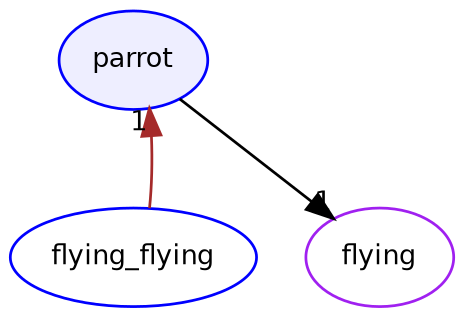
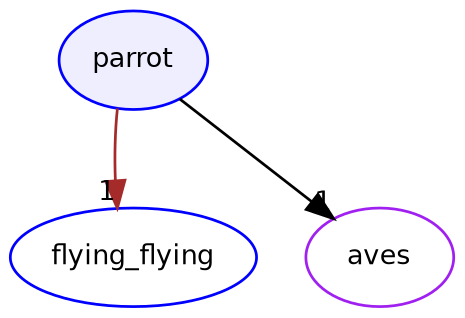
  digraph {
    compound=true
    node [color=blue fontname=Helvetica fontsize=10 shape=ellipse]
    edge [headlabel=1 labeldistance=1.5 labelfontname=Helvetica labelfontsize=10]
    n1 [fillcolor="#eeeeff" label=parrot pencolor=black style=filled]
    n2 [label=flying_flying]
-   n3 [color=purple label=flying]
-   n2 -> n1 [color=brown]
+   n3 [color=purple label=aves]
+   n1 -> n2 [color=brown]
    n1 -> n3 [color=black]
  }
